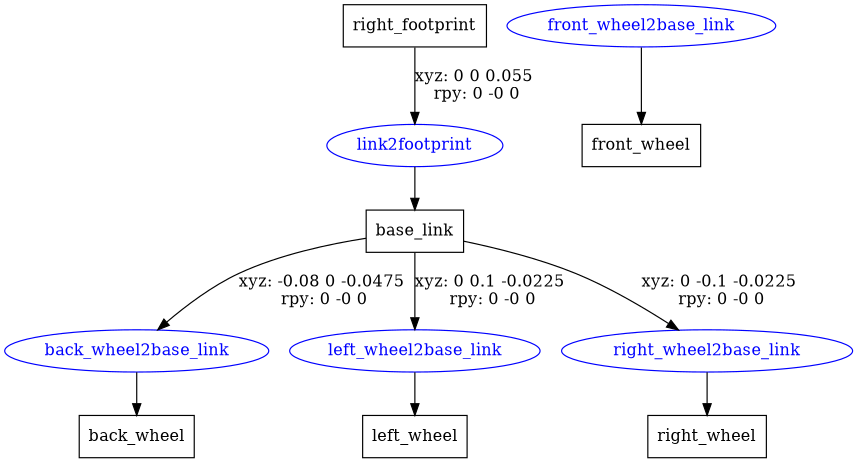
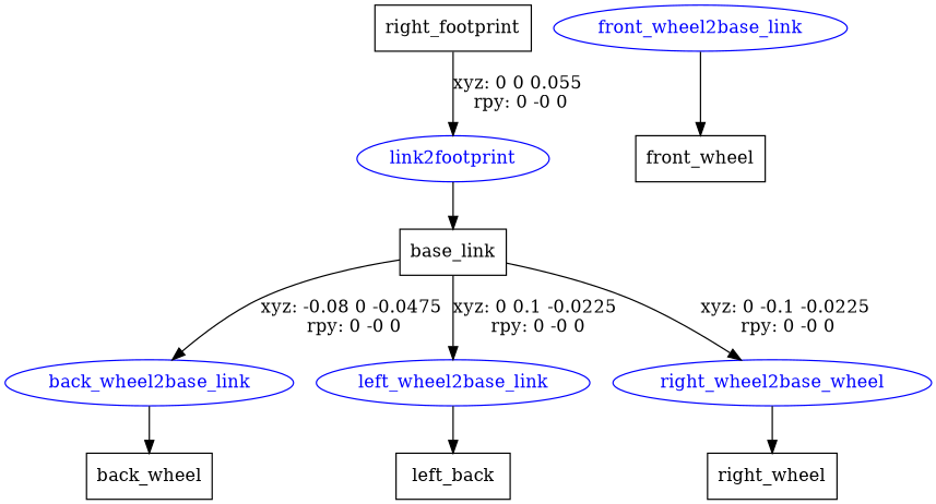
  digraph {
    node [shape=box]
    n1 [label=right_footprint]
    link2footprint [color=blue fontcolor=blue shape=ellipse]
    n3 [label=base_link]
    back_wheel2base_link [color=blue fontcolor=blue shape=ellipse]
    left_wheel2base_link [color=blue fontcolor=blue shape=ellipse]
-   right_wheel2base_link [color=blue fontcolor=blue shape=ellipse]
+   right_wheel2base_link [color=blue fontcolor=blue shape=ellipse label=right_wheel2base_wheel]
    n7 [label=back_wheel]
    front_wheel2base_link [color=blue fontcolor=blue shape=ellipse]
    n9 [label=front_wheel]
-   n10 [label=left_wheel]
+   n10 [label=left_back]
    n11 [label=right_wheel]
    n1 -> link2footprint [label="xyz: 0 0 0.055 \nrpy: 0 -0 0"]
    link2footprint -> n3
    n3 -> back_wheel2base_link [label="xyz: -0.08 0 -0.0475 \nrpy: 0 -0 0"]
    n3 -> left_wheel2base_link [label="xyz: 0 0.1 -0.0225 \nrpy: 0 -0 0"]
    n3 -> right_wheel2base_link [label="xyz: 0 -0.1 -0.0225 \nrpy: 0 -0 0"]
    back_wheel2base_link -> n7
    left_wheel2base_link -> n10
    right_wheel2base_link -> n11
    front_wheel2base_link -> n9
  }
